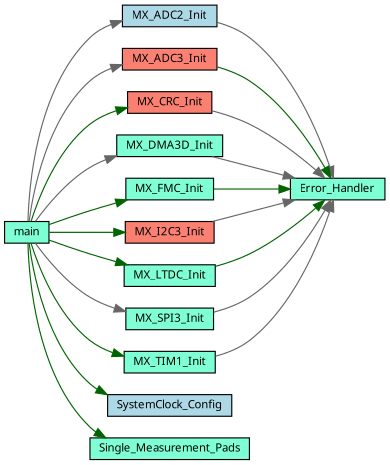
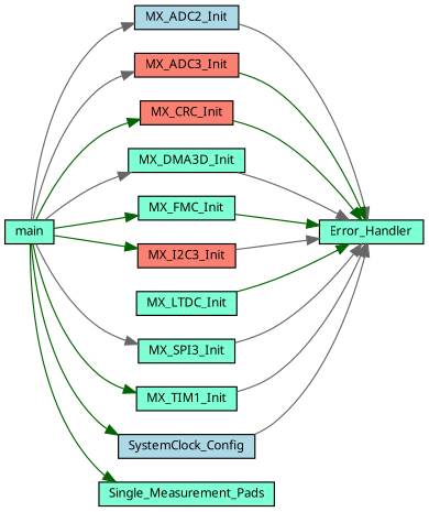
  digraph {
    fontname="Noto Sans"
    rankdir=RL
    node [color=black fillcolor=aquamarine fontname="Noto Sans" fontsize=10 shape=record style=filled]
    edge [color=gray40 dir=back fontname="Noto Sans" fontsize=10 labelfontname=Helvetica labelfontsize=10 style=solid]
    n1 [fontcolor=black height=0.2 label=Error_Handler width=0.4]
    n2 [fillcolor=lightblue height=0.2 label=MX_ADC2_Init width=0.4]
    n3 [fillcolor=salmon height=0.2 label=MX_ADC3_Init width=0.4]
    n4 [fillcolor=salmon height=0.2 label=MX_CRC_Init width=0.4]
    n5 [height=0.2 label=MX_DMA3D_Init width=0.4]
    n6 [height=0.2 label=MX_FMC_Init width=0.4]
    n7 [fillcolor=salmon height=0.2 label=MX_I2C3_Init width=0.4]
    n8 [height=0.2 label=MX_LTDC_Init width=0.4]
    n9 [height=0.2 label=MX_SPI3_Init width=0.4]
    n10 [height=0.2 label=MX_TIM1_Init width=0.4]
    n11 [fillcolor=lightblue height=0.2 label=SystemClock_Config width=0.4]
    n12 [height=0.2 label=main width=0.4]
    n13 [height=0.2 label=Single_Measurement_Pads width=0.4]
    n1 -> n2
    n1 -> n3 [color=darkgreen]
-   n1 -> n4
+   n1 -> n4 [color=darkgreen]
    n1 -> n5
    n1 -> n6 [color=darkgreen]
    n1 -> n7
    n1 -> n8 [color=darkgreen]
    n1 -> n9
    n1 -> n10
+   n1 -> n11
    n2 -> n12
    n3 -> n12
    n4 -> n12 [color=darkgreen]
    n5 -> n12
    n6 -> n12 [color=darkgreen]
    n7 -> n12 [color=darkgreen]
-   n8 -> n12 [color=darkgreen]
    n9 -> n12
    n10 -> n12 [color=darkgreen]
    n11 -> n12 [color=darkgreen]
    n13 -> n12 [color=darkgreen]
  }
